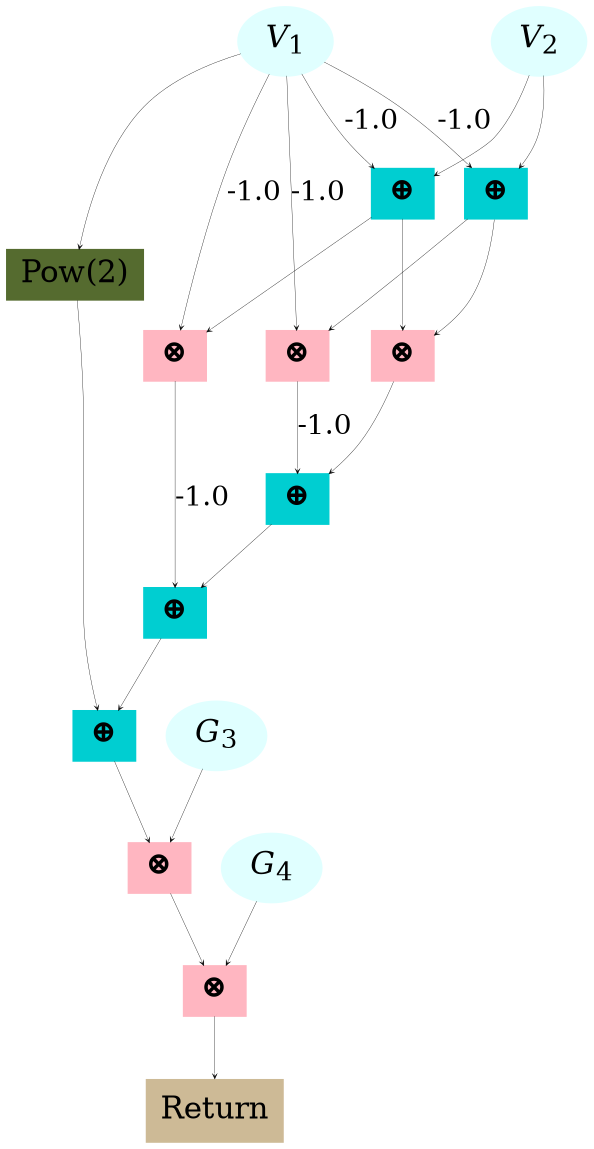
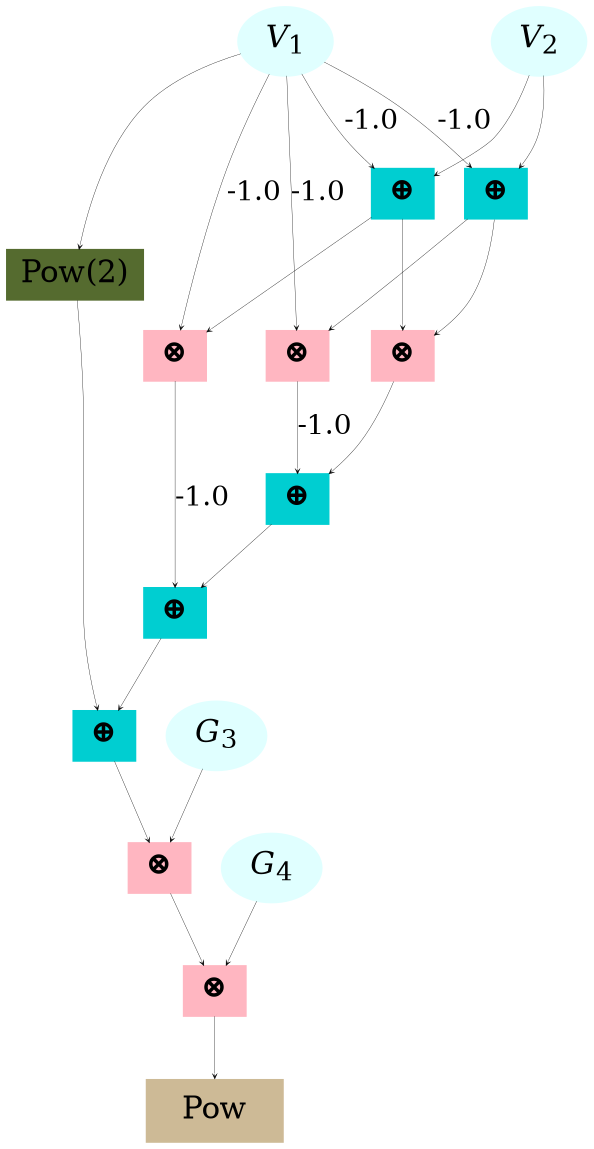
  digraph {
    node [color=darkturquoise fontsize=18 shape=box style=filled]
    edge [arrowhead=vee arrowsize=0.3 penwidth=0.2]
-   n1 [color=wheat3 label=Return]
+   n1 [color=wheat3 label=Pow]
    n2 [color=lightcyan label=<<i>V</i><sub>1</sub>> shape=""]
    n3 [height=0.4 label=<<b>&oplus;</b>> width=0.5]
    n4 [height=0.4 label=<<b>&oplus;</b>> width=0.5]
    n5 [color=lightpink height=0.4 label=<<b>&otimes;</b>> width=0.5]
    n6 [color=lightpink height=0.4 label=<<b>&otimes;</b>> width=0.5]
    n7 [color=darkolivegreen height=0.4 label=<Pow(2)> width=0.8]
    n8 [color=lightcyan label=<<i>V</i><sub>2</sub>> shape=""]
    n9 [color=lightpink height=0.4 label=<<b>&otimes;</b>> width=0.5]
    n10 [height=0.4 label=<<b>&oplus;</b>> width=0.5]
    n11 [height=0.4 label=<<b>&oplus;</b>> width=0.5]
    n12 [height=0.4 label=<<b>&oplus;</b>> width=0.5]
    n13 [color=lightpink height=0.4 label=<<b>&otimes;</b>> width=0.5]
    n14 [color=lightcyan label=<<i>G</i><sub>3</sub>> shape=""]
    n15 [color=lightpink height=0.4 label=<<b>&otimes;</b>> width=0.5]
    n16 [color=lightcyan label=<<i>G</i><sub>4</sub>> shape=""]
    n2 -> n3 [fontsize=16 label=-1.0]
    n2 -> n4 [fontsize=16 label=-1.0]
    n2 -> n5 [fontsize=16 label=-1.0]
    n2 -> n6 [fontsize=16 label=-1.0]
    n2 -> n7
    n3 -> n5
    n3 -> n9
    n4 -> n6
    n4 -> n9
    n5 -> n10 [fontsize=16 label=-1.0]
    n6 -> n11 [fontsize=16 label=-1.0]
    n7 -> n12
    n8 -> n3
    n8 -> n4
    n9 -> n10
    n10 -> n11
    n11 -> n12
    n12 -> n13
    n13 -> n15
    n14 -> n13
    n15 -> n1
    n16 -> n15
  }
